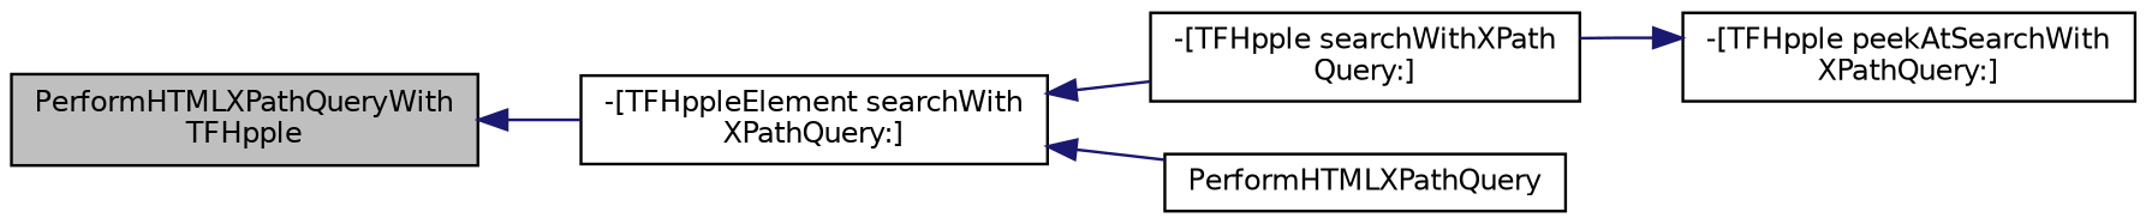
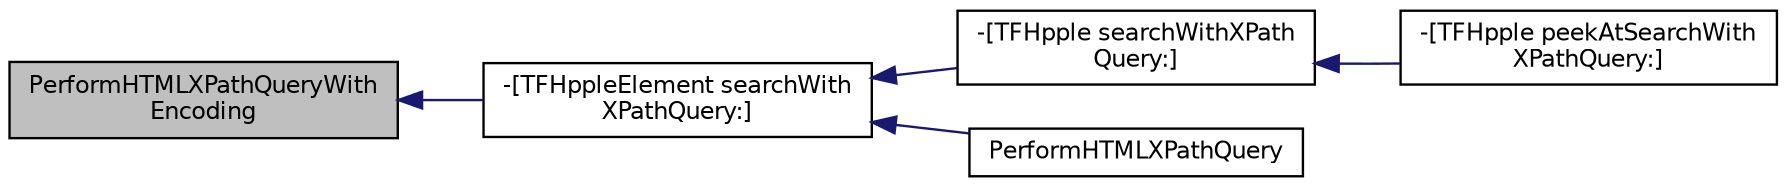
  digraph {
    rankdir=LR
    node [color=black fillcolor=white fontname=Helvetica fontsize=10 shape=record style=filled]
    edge [color=midnightblue dir=back fontname=Helvetica fontsize=10 labelfontname=Helvetica labelfontsize=10 style=solid]
-   n1 [fillcolor=grey75 fontcolor=black height=0.2 label="PerformHTMLXPathQueryWith\lTFHpple" width=0.4]
+   n1 [fillcolor=grey75 fontcolor=black height=0.2 label="PerformHTMLXPathQueryWith\lEncoding" width=0.4]
    n2 [height=0.2 label="-[TFHppleElement searchWith\lXPathQuery:]" width=0.4]
    n3 [height=0.2 label="-[TFHpple searchWithXPath\lQuery:]" width=0.4]
    n4 [height=0.2 label="-[TFHpple peekAtSearchWith\lXPathQuery:]" width=0.4]
    n5 [height=0.2 label=PerformHTMLXPathQuery width=0.4]
    n1 -> n2
    n2 -> n3
    n2 -> n5
-   n4 -> n3
+   n3 -> n4
  }
